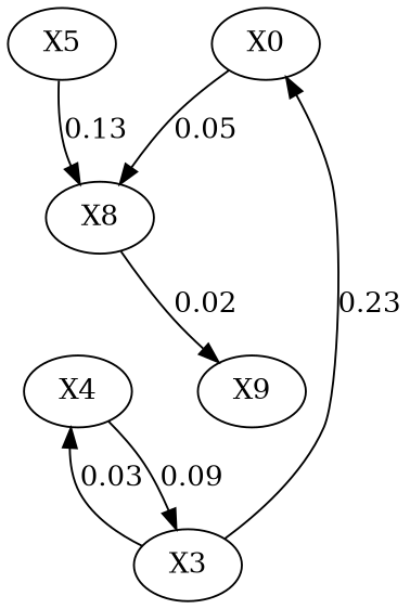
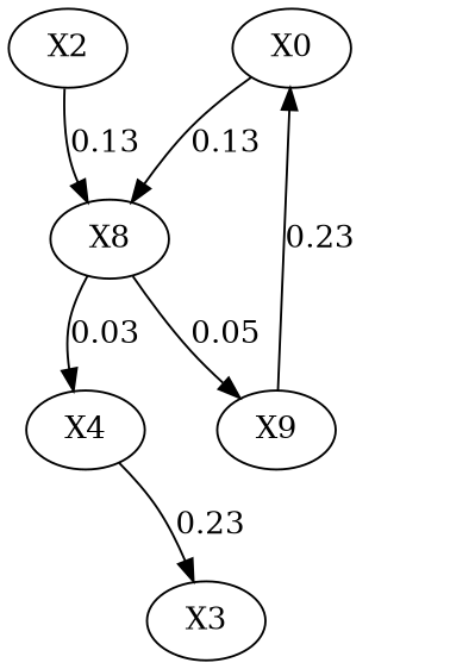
  digraph {
    fontname="DejaVu Serif"
    node [fontname="DejaVu Serif"]
    edge [fontname="DejaVu Serif"]
    n1 [label=X0]
    n2 [label=X8]
    n3 [label=X9]
    n4 [label=X3]
    n5 [label=X4]
-   n6 [label=X5]
-   n1 -> n2 [label=0.05]
-   n2 -> n3 [label=0.02]
-   n4 -> n1 [label=0.23]
-   n4 -> n5 [label=0.03]
-   n5 -> n4 [label=0.09]
+   n6 [label=X2]
+   n1 -> n2 [label=0.13]
+   n2 -> n3 [label=0.05]
+   n3 -> n1 [label=0.23]
+   n2 -> n5 [label=0.03]
+   n5 -> n4 [label=0.23]
    n6 -> n2 [label=0.13]
  }
